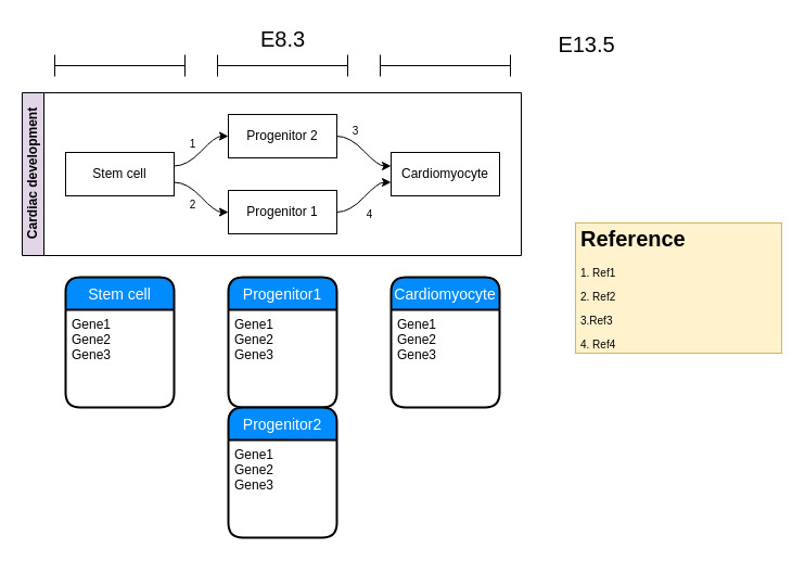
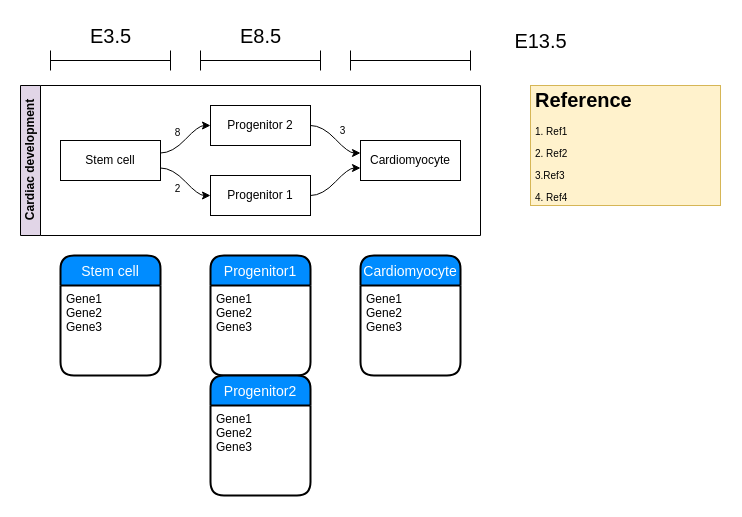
  <mxCell id="0" />
  <mxCell id="1" parent="0" />
+ <mxCell id="2" value="E3.5" style="text;html=1;align=center;verticalAlign=middle;resizable=0;points=[];autosize=1;fontSize=20;" vertex="1" parent="1"><mxGeometry x="80" y="20" width="60" height="30" as="geometry" /></mxCell>
  <mxCell id="3" value="Progenitor1" style="swimlane;childLayout=stackLayout;horizontal=1;startSize=30;horizontalStack=0;fillColor=#008cff;fontColor=#FFFFFF;rounded=1;fontSize=14;fontStyle=0;strokeWidth=2;resizeParent=0;resizeLast=1;shadow=0;dashed=0;align=center;glass=0;" vertex="1" parent="1"><mxGeometry x="210" y="255" width="100" height="120" as="geometry"><mxRectangle x="230" y="320" width="70" height="30" as="alternateBounds" /></mxGeometry></mxCell>
  <mxCell id="4" value="Gene1&#10;Gene2&#10;Gene3&#10;" style="align=left;strokeColor=none;fillColor=none;spacingLeft=4;fontSize=12;verticalAlign=top;resizable=0;rotatable=0;part=1;" vertex="1" parent="3"><mxGeometry y="30" width="100" height="90" as="geometry" /></mxCell>
  <mxCell id="5" value="" style="shape=crossbar;whiteSpace=wrap;html=1;rounded=1;glass=0;strokeColor=#000000;fillColor=#ffffff;fontSize=20;" vertex="1" parent="1"><mxGeometry x="50" y="50" width="120" height="20" as="geometry" /></mxCell>
  <mxCell id="6" value="" style="shape=crossbar;whiteSpace=wrap;html=1;rounded=1;glass=0;strokeColor=#000000;fillColor=#ffffff;fontSize=20;" vertex="1" parent="1"><mxGeometry x="200" y="50" width="120" height="20" as="geometry" /></mxCell>
  <mxCell id="7" value="" style="shape=crossbar;whiteSpace=wrap;html=1;rounded=1;glass=0;strokeColor=#000000;fillColor=#ffffff;fontSize=20;" vertex="1" parent="1"><mxGeometry x="350" y="50" width="120" height="20" as="geometry" /></mxCell>
- <mxCell id="8" value="&lt;div&gt;E8.3&lt;/div&gt;" style="text;html=1;align=center;verticalAlign=middle;resizable=0;points=[];autosize=1;fontSize=20;" vertex="1" parent="1"><mxGeometry x="230" y="20" width="60" height="30" as="geometry" /></mxCell>
+ <mxCell id="8" value="&lt;div&gt;E8.5&lt;/div&gt;" style="text;html=1;align=center;verticalAlign=middle;resizable=0;points=[];autosize=1;fontSize=20;" vertex="1" parent="1"><mxGeometry x="230" y="20" width="60" height="30" as="geometry" /></mxCell>
  <mxCell id="9" value="E13.5" style="text;html=1;align=center;verticalAlign=middle;resizable=0;points=[];autosize=1;fontSize=20;" vertex="1" parent="1"><mxGeometry x="505" y="25" width="70" height="30" as="geometry" /></mxCell>
  <mxCell id="10" value="Stem cell" style="swimlane;childLayout=stackLayout;horizontal=1;startSize=30;horizontalStack=0;fillColor=#008cff;fontColor=#FFFFFF;rounded=1;fontSize=14;fontStyle=0;strokeWidth=2;resizeParent=0;resizeLast=1;shadow=0;dashed=0;align=center;glass=0;" vertex="1" parent="1"><mxGeometry x="60" y="255" width="100" height="120" as="geometry"><mxRectangle x="50" y="490" width="70" height="30" as="alternateBounds" /></mxGeometry></mxCell>
  <mxCell id="11" value="Gene1&#10;Gene2&#10;Gene3&#10;" style="align=left;strokeColor=none;fillColor=none;spacingLeft=4;fontSize=12;verticalAlign=top;resizable=0;rotatable=0;part=1;" vertex="1" parent="10"><mxGeometry y="30" width="100" height="90" as="geometry" /></mxCell>
  <mxCell id="12" value="Cardiomyocyte" style="swimlane;childLayout=stackLayout;horizontal=1;startSize=30;horizontalStack=0;fillColor=#008cff;fontColor=#FFFFFF;rounded=1;fontSize=14;fontStyle=0;strokeWidth=2;resizeParent=0;resizeLast=1;shadow=0;dashed=0;align=center;glass=0;" vertex="1" parent="1"><mxGeometry x="360" y="255" width="100" height="120" as="geometry"><mxRectangle x="380" y="320" width="70" height="30" as="alternateBounds" /></mxGeometry></mxCell>
  <mxCell id="13" value="Gene1&#10;Gene2&#10;Gene3&#10;" style="align=left;strokeColor=none;fillColor=none;spacingLeft=4;fontSize=12;verticalAlign=top;resizable=0;rotatable=0;part=1;" vertex="1" parent="12"><mxGeometry y="30" width="100" height="90" as="geometry" /></mxCell>
  <mxCell id="14" value="Progenitor2" style="swimlane;childLayout=stackLayout;horizontal=1;startSize=30;horizontalStack=0;fillColor=#008cff;fontColor=#FFFFFF;rounded=1;fontSize=14;fontStyle=0;strokeWidth=2;resizeParent=0;resizeLast=1;shadow=0;dashed=0;align=center;glass=0;" vertex="1" parent="1"><mxGeometry x="210" y="375" width="100" height="120" as="geometry"><mxRectangle x="230" y="440" width="70" height="30" as="alternateBounds" /></mxGeometry></mxCell>
  <mxCell id="15" value="Gene1&#10;Gene2&#10;Gene3&#10;" style="align=left;strokeColor=none;fillColor=none;spacingLeft=4;fontSize=12;verticalAlign=top;resizable=0;rotatable=0;part=1;" vertex="1" parent="14"><mxGeometry y="30" width="100" height="90" as="geometry" /></mxCell>
- <mxCell id="16" value="1" style="text;html=1;align=center;verticalAlign=middle;resizable=0;points=[];autosize=1;fontSize=10;" vertex="1" parent="1"><mxGeometry x="167" y="122" width="20" height="20" as="geometry" /></mxCell>
+ <mxCell id="16" value="8" style="text;html=1;align=center;verticalAlign=middle;resizable=0;points=[];autosize=1;fontSize=10;" vertex="1" parent="1"><mxGeometry x="167" y="122" width="20" height="20" as="geometry" /></mxCell>
  <mxCell id="17" value="&lt;div&gt;Cardiac development&lt;/div&gt;" style="swimlane;html=1;startSize=20;horizontal=0;childLayout=flowLayout;flowOrientation=west;resizable=0;interRankCellSpacing=50;containerType=tree;fillColor=#e1d5e7;strokeColor=#000000;strokeWidth=1;" vertex="1" parent="1"><mxGeometry x="20" y="85" width="460" height="150" as="geometry"><mxRectangle x="40" y="120" width="30" height="140" as="alternateBounds" /></mxGeometry></mxCell>
  <mxCell id="18" value="Stem cell" style="whiteSpace=wrap;html=1;" vertex="1" parent="17"><mxGeometry x="40" y="55" width="100" height="40" as="geometry" /></mxCell>
  <mxCell id="19" value="Progenitor 1" style="whiteSpace=wrap;html=1;" vertex="1" parent="17"><mxGeometry x="190" y="90" width="100" height="40" as="geometry" /></mxCell>
  <mxCell id="20" value="" style="html=1;curved=1;noEdgeStyle=1;orthogonal=1;" edge="1" parent="17" source="18" target="19"><mxGeometry relative="1" as="geometry"><Array as="points"><mxPoint x="152" y="82.5" /><mxPoint x="178" y="110" /></Array></mxGeometry></mxCell>
  <mxCell id="21" value="Progenitor 2" style="whiteSpace=wrap;html=1;" vertex="1" parent="17"><mxGeometry x="190" y="20" width="100" height="40" as="geometry" /></mxCell>
  <mxCell id="22" value="" style="html=1;curved=1;noEdgeStyle=1;orthogonal=1;" edge="1" parent="17" source="18" target="21"><mxGeometry relative="1" as="geometry"><Array as="points"><mxPoint x="152" y="67.5" /><mxPoint x="178" y="40" /></Array></mxGeometry></mxCell>
  <mxCell id="23" value="&lt;span class=&quot;op_dict_text2&quot;&gt;Cardiomyocyte&lt;/span&gt;" style="whiteSpace=wrap;html=1;" vertex="1" parent="17"><mxGeometry x="340" y="55" width="100" height="40" as="geometry" /></mxCell>
  <mxCell id="24" value="" style="html=1;curved=1;noEdgeStyle=1;orthogonal=1;" edge="1" parent="17" source="19" target="23"><mxGeometry relative="1" as="geometry"><Array as="points"><mxPoint x="302" y="110" /><mxPoint x="328" y="82.5" /></Array></mxGeometry></mxCell>
  <mxCell id="25" value="" style="html=1;curved=1;noEdgeStyle=1;orthogonal=1;" edge="1" parent="17" source="21" target="23"><mxGeometry relative="1" as="geometry"><Array as="points"><mxPoint x="302" y="40" /><mxPoint x="328" y="67.5" /></Array></mxGeometry></mxCell>
  <mxCell id="26" value="2" style="text;html=1;align=center;verticalAlign=middle;resizable=0;points=[];autosize=1;fontSize=10;" vertex="1" parent="1"><mxGeometry x="167" y="178" width="20" height="20" as="geometry" /></mxCell>
- <mxCell id="27" value="3" style="text;html=1;align=center;verticalAlign=middle;resizable=0;points=[];autosize=1;fontSize=10;" vertex="1" parent="1"><mxGeometry x="317" y="110" width="20" height="20" as="geometry" /></mxCell>
- <mxCell id="28" value="4" style="text;html=1;align=center;verticalAlign=middle;resizable=0;points=[];autosize=1;fontSize=10;" vertex="1" parent="1"><mxGeometry x="330" y="187" width="20" height="20" as="geometry" /></mxCell>
- <mxCell id="29" value="&lt;h1&gt;Reference&lt;/h1&gt;&lt;p&gt;1. Ref1&lt;/p&gt;&lt;p&gt;2. Ref2&lt;/p&gt;&lt;p&gt;3.Ref3&lt;/p&gt;&lt;p&gt;4. Ref4&lt;br&gt;&lt;/p&gt;" style="text;html=1;spacing=5;spacingTop=-20;whiteSpace=wrap;overflow=hidden;rounded=0;glass=0;fontSize=10;strokeColor=#d6b656;fillColor=#fff2cc;" vertex="1" parent="1"><mxGeometry x="530" y="205" width="190" height="120" as="geometry" /></mxCell>
+ <mxCell id="27" value="3" style="text;html=1;align=center;verticalAlign=middle;resizable=0;points=[];autosize=1;fontSize=10;" vertex="1" parent="1"><mxGeometry x="332" y="120" width="20" height="20" as="geometry" /></mxCell>
+ <mxCell id="29" value="&lt;h1&gt;Reference&lt;/h1&gt;&lt;p&gt;1. Ref1&lt;/p&gt;&lt;p&gt;2. Ref2&lt;/p&gt;&lt;p&gt;3.Ref3&lt;/p&gt;&lt;p&gt;4. Ref4&lt;br&gt;&lt;/p&gt;" style="text;html=1;spacing=5;spacingTop=-20;whiteSpace=wrap;overflow=hidden;rounded=0;glass=0;fontSize=10;strokeColor=#d6b656;fillColor=#fff2cc;" vertex="1" parent="1"><mxGeometry x="530" y="85" width="190" height="120" as="geometry" /></mxCell>
